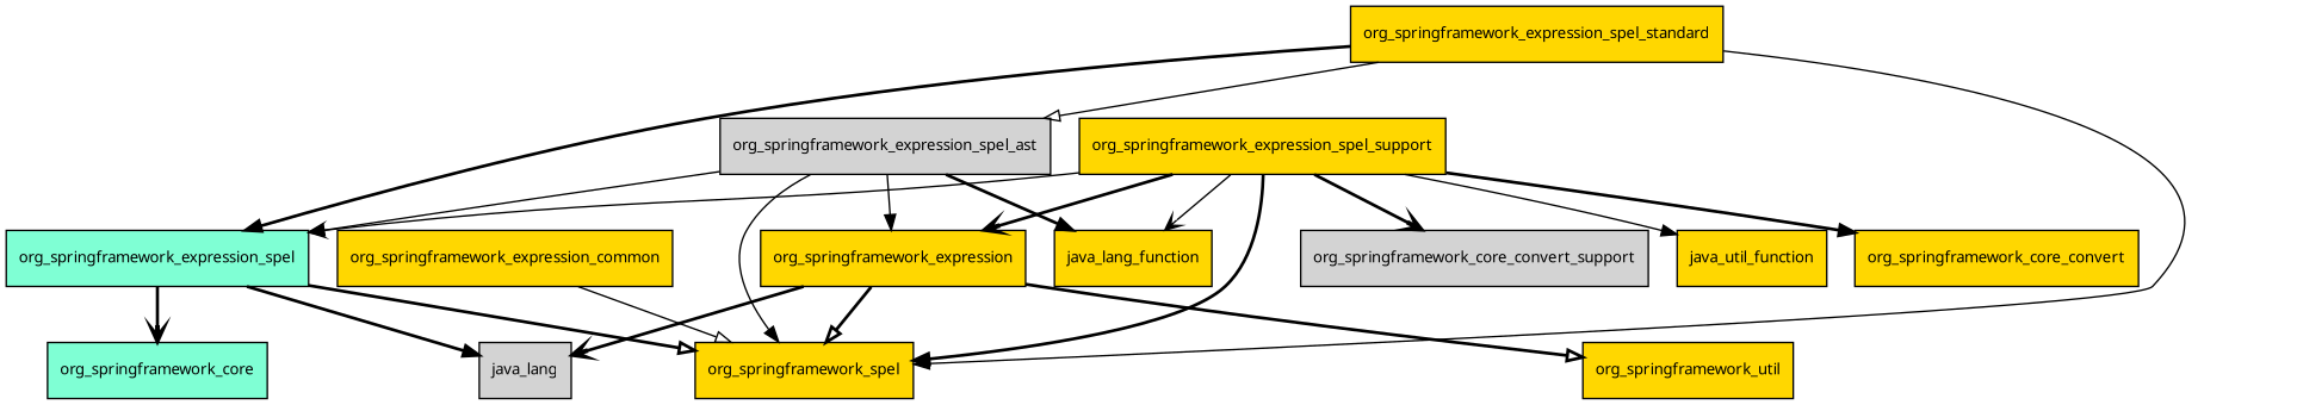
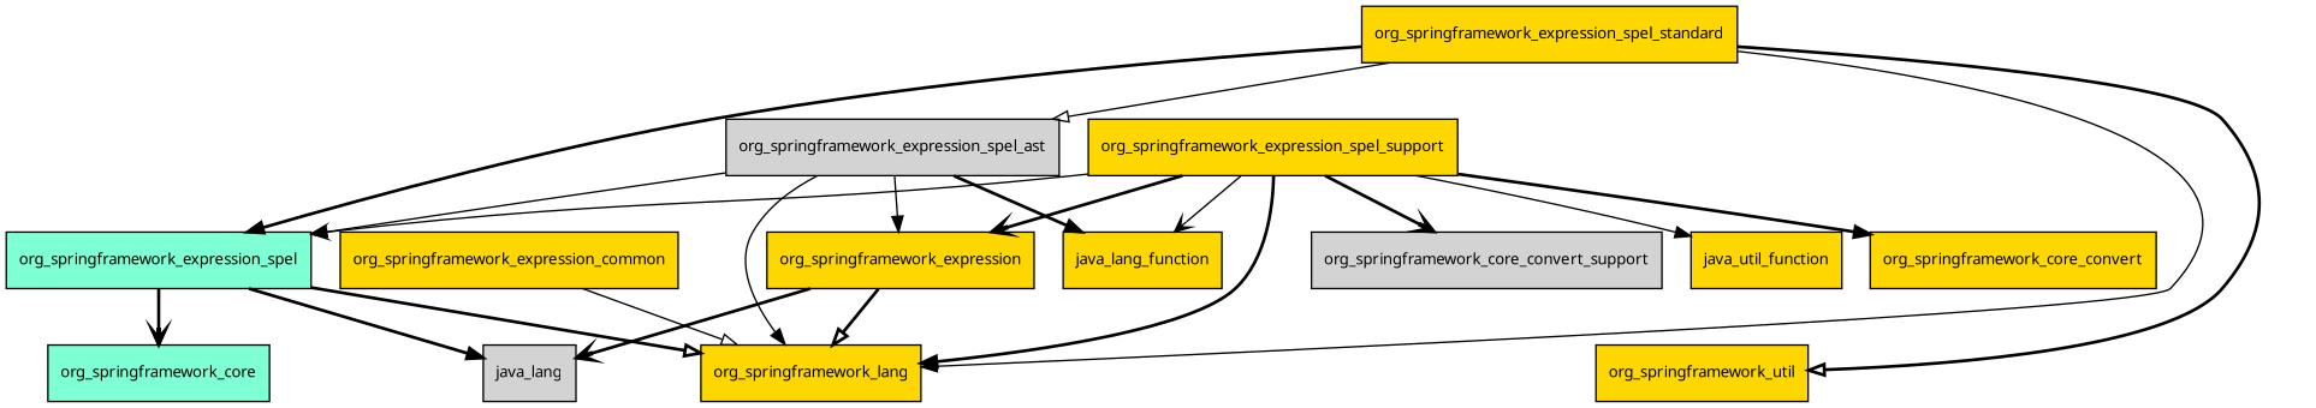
  digraph {
    fontname="Noto Sans"
    node [fillcolor=gold fontname="Noto Sans" fontsize=10.0 shape=box style=filled]
    edge [arrowhead=normal fontname="Noto Sans" style=bold]
    java_lang [fillcolor=lightgrey]
    org_springframework_expression
-   org_springframework_lang [label=org_springframework_spel]
+   org_springframework_lang
    org_springframework_expression_common
    org_springframework_expression_spel [fillcolor=aquamarine]
    org_springframework_core [fillcolor=aquamarine]
    org_springframework_expression_spel_ast [fillcolor=lightgrey]
    n8 [label=java_lang_function]
    org_springframework_expression_spel_standard
    org_springframework_util
    org_springframework_expression_spel_support
    java_util_function
    org_springframework_core_convert
    org_springframework_core_convert_support [fillcolor=lightgrey]
    org_springframework_expression -> java_lang [arrowhead=vee]
    org_springframework_expression -> org_springframework_lang [arrowhead=onormal]
    org_springframework_expression_common -> org_springframework_lang [arrowhead=onormal style=solid]
    org_springframework_expression_spel -> java_lang
    org_springframework_expression_spel -> org_springframework_lang [arrowhead=onormal]
    org_springframework_expression_spel -> org_springframework_core [arrowhead=vee]
    org_springframework_expression_spel_ast -> org_springframework_expression [style=solid]
    org_springframework_expression_spel_ast -> org_springframework_lang [style=solid]
    org_springframework_expression_spel_ast -> org_springframework_expression_spel [style=solid]
    org_springframework_expression_spel_ast -> n8
    org_springframework_expression_spel_standard -> org_springframework_lang [style=solid]
    org_springframework_expression_spel_standard -> org_springframework_expression_spel
    org_springframework_expression_spel_standard -> org_springframework_expression_spel_ast [arrowhead=onormal style=solid]
-   org_springframework_expression -> org_springframework_util [arrowhead=onormal]
+   org_springframework_expression_spel_standard -> org_springframework_util [arrowhead=onormal]
    org_springframework_expression_spel_support -> org_springframework_expression [arrowhead=vee]
    org_springframework_expression_spel_support -> org_springframework_lang
    org_springframework_expression_spel_support -> org_springframework_expression_spel [arrowhead=vee style=solid]
    org_springframework_expression_spel_support -> n8 [arrowhead=vee style=solid]
    org_springframework_expression_spel_support -> java_util_function [style=solid]
    org_springframework_expression_spel_support -> org_springframework_core_convert
    org_springframework_expression_spel_support -> org_springframework_core_convert_support [arrowhead=vee]
  }
